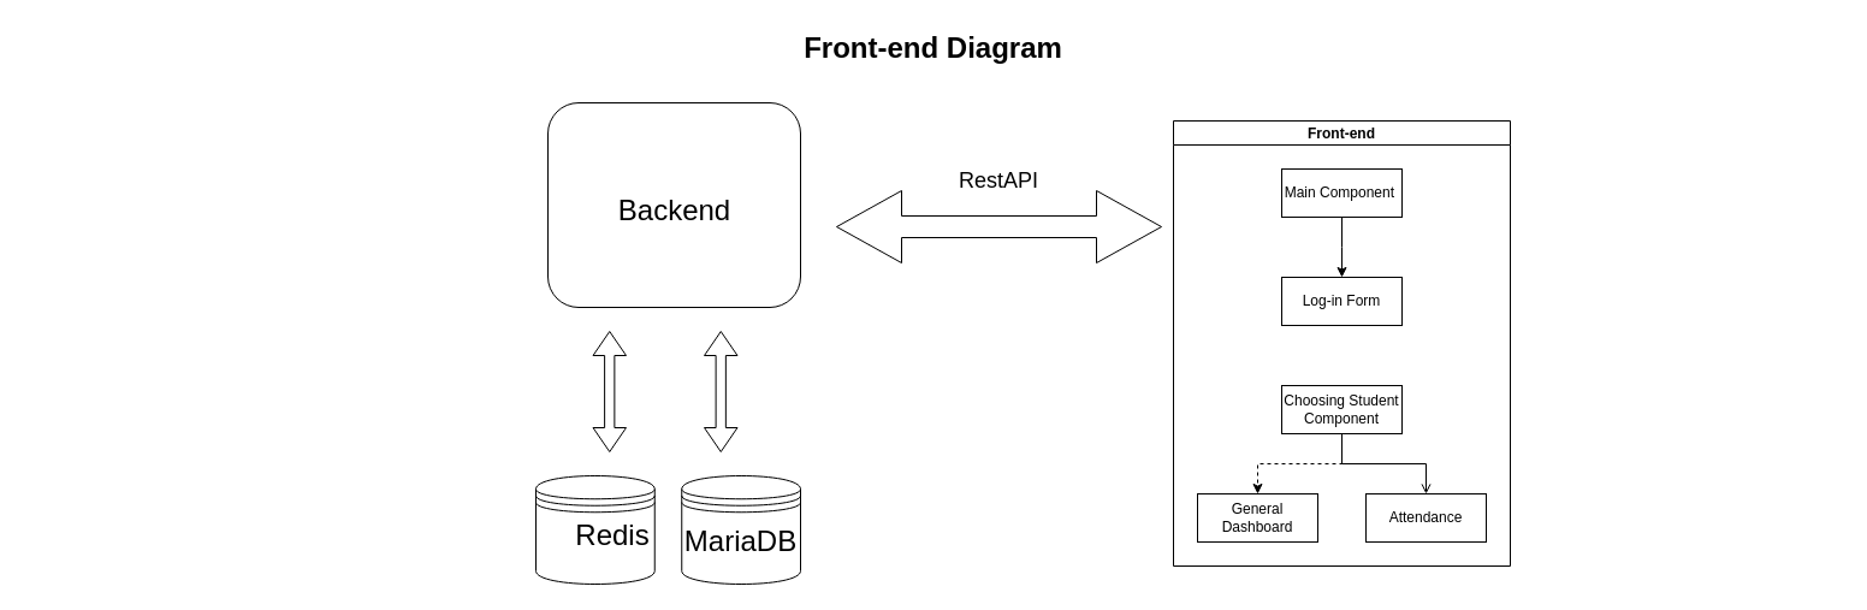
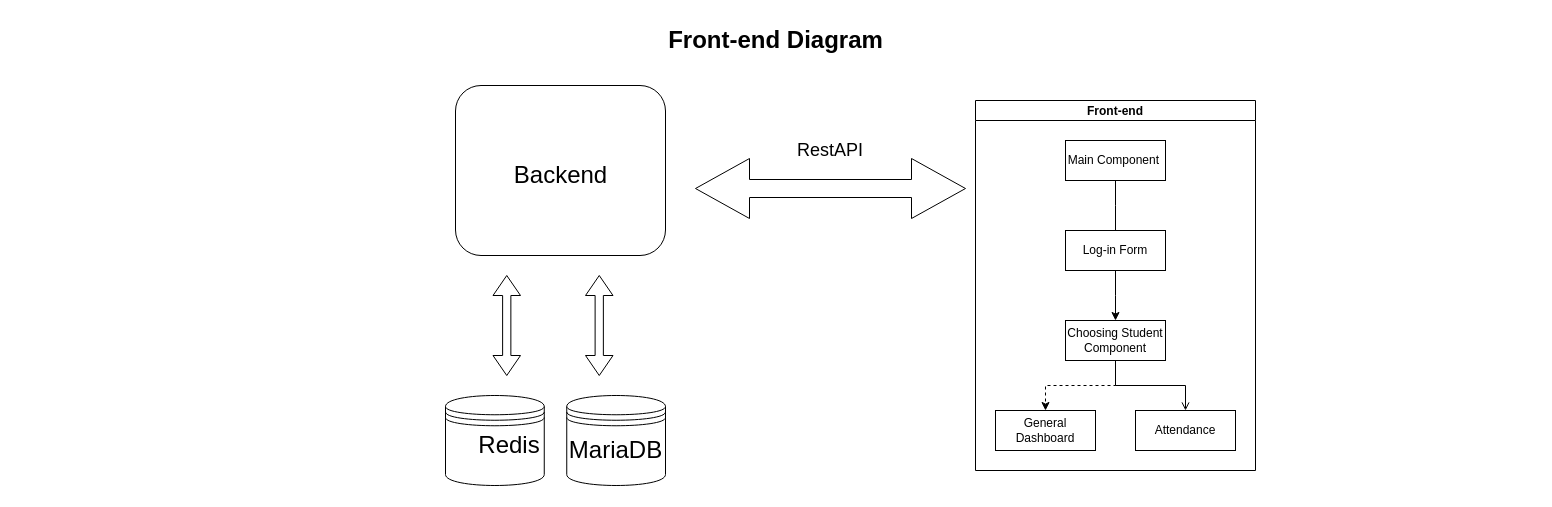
  <mxCell id="0" style=";html=1;" />
  <mxCell id="1" style=";html=1;" parent="0" />
  <mxCell id="2" value="Front-end Diagram" style="text;strokeColor=none;fillColor=none;html=1;fontSize=24;fontStyle=1;verticalAlign=middle;align=center;" parent="1" vertex="1"><mxGeometry x="20" y="20" width="1510" height="40" as="geometry" /></mxCell>
  <mxCell id="3" value="Front-end" style="swimlane;startSize=20;horizontal=1;childLayout=treeLayout;horizontalTree=0;resizable=0;containerType=tree;" parent="1" vertex="1"><mxGeometry x="975" y="100" width="280" height="370" as="geometry" /></mxCell>
  <mxCell id="4" value="Main Component&amp;nbsp;" style="whiteSpace=wrap;html=1;" parent="3" vertex="1"><mxGeometry x="90" y="40" width="100" height="40" as="geometry" /></mxCell>
- <mxCell id="5" value="" style="edgeStyle=elbowEdgeStyle;elbow=vertical;html=1;rounded=0;" parent="3" source="4" target="6" edge="1"><mxGeometry relative="1" as="geometry"><mxPoint x="150" y="250" as="sourcePoint" /></mxGeometry></mxCell>
+ <mxCell id="5" value="" style="edgeStyle=elbowEdgeStyle;elbow=vertical;html=1;rounded=0;endArrow=none;" parent="3" source="4" target="6" edge="1"><mxGeometry relative="1" as="geometry"><mxPoint x="150" y="250" as="sourcePoint" /></mxGeometry></mxCell>
  <mxCell id="6" value="Log-in Form" style="whiteSpace=wrap;html=1;" parent="3" vertex="1"><mxGeometry x="90" y="130" width="100" height="40" as="geometry" /></mxCell>
+ <mxCell id="7" value="" style="edgeStyle=elbowEdgeStyle;elbow=vertical;html=1;rounded=0;" parent="3" source="6" target="8" edge="1"><mxGeometry relative="1" as="geometry"><mxPoint x="720" y="220" as="sourcePoint" /></mxGeometry></mxCell>
  <mxCell id="8" value="Choosing Student&lt;br&gt;Component" style="whiteSpace=wrap;html=1;" parent="3" vertex="1"><mxGeometry x="90" y="220" width="100" height="40" as="geometry" /></mxCell>
  <mxCell id="9" value="" style="edgeStyle=elbowEdgeStyle;elbow=vertical;html=1;rounded=0;dashed=1;" parent="3" source="8" target="10" edge="1"><mxGeometry relative="1" as="geometry"><mxPoint x="720" y="310" as="sourcePoint" /></mxGeometry></mxCell>
  <mxCell id="10" value="General Dashboard" style="whiteSpace=wrap;html=1;" parent="3" vertex="1"><mxGeometry x="20" y="310" width="100" height="40" as="geometry" /></mxCell>
  <mxCell id="11" value="" style="edgeStyle=elbowEdgeStyle;elbow=vertical;html=1;rounded=0;endArrow=open;" parent="3" source="8" target="12" edge="1"><mxGeometry relative="1" as="geometry"><mxPoint x="720" y="400" as="sourcePoint" /></mxGeometry></mxCell>
  <mxCell id="12" value="Attendance" style="whiteSpace=wrap;html=1;" parent="3" vertex="1"><mxGeometry x="160" y="310" width="100" height="40" as="geometry" /></mxCell>
  <mxCell id="13" value="" style="shape=doubleArrow;whiteSpace=wrap;html=1;" parent="1" vertex="1"><mxGeometry x="695" y="158" width="270" height="60" as="geometry" /></mxCell>
  <mxCell id="14" value="&lt;font style=&quot;font-size: 18px&quot;&gt;RestAPI&lt;/font&gt;" style="text;html=1;strokeColor=none;fillColor=none;align=center;verticalAlign=middle;whiteSpace=wrap;rounded=0;" parent="1" vertex="1"><mxGeometry x="800" y="135" width="60" height="30" as="geometry" /></mxCell>
  <mxCell id="15" value="" style="rounded=1;whiteSpace=wrap;html=1;" parent="1" vertex="1"><mxGeometry x="455" y="85" width="210" height="170" as="geometry" /></mxCell>
  <mxCell id="16" value="&lt;font style=&quot;font-size: 24px&quot;&gt;Backend&lt;/font&gt;" style="text;html=1;strokeColor=none;fillColor=none;align=center;verticalAlign=middle;whiteSpace=wrap;rounded=0;" parent="1" vertex="1"><mxGeometry x="492.5" y="135" width="135" height="80" as="geometry" /></mxCell>
  <mxCell id="17" value="" style="shape=doubleArrow;whiteSpace=wrap;html=1;fontSize=24;direction=south;" parent="1" vertex="1"><mxGeometry x="585" y="275" width="27.5" height="100" as="geometry" /></mxCell>
  <mxCell id="18" value="" style="shape=doubleArrow;whiteSpace=wrap;html=1;fontSize=24;direction=south;" parent="1" vertex="1"><mxGeometry x="492.5" y="275" width="27.5" height="100" as="geometry" /></mxCell>
  <mxCell id="19" value="" style="shape=datastore;whiteSpace=wrap;html=1;fontSize=24;" parent="1" vertex="1"><mxGeometry x="445" y="395" width="98.75" height="90" as="geometry" /></mxCell>
  <mxCell id="20" value="" style="shape=datastore;whiteSpace=wrap;html=1;fontSize=24;" parent="1" vertex="1"><mxGeometry x="566.25" y="395" width="98.75" height="90" as="geometry" /></mxCell>
  <mxCell id="21" value="Redis" style="text;html=1;strokeColor=none;fillColor=none;align=center;verticalAlign=middle;whiteSpace=wrap;rounded=0;fontSize=24;" parent="1" vertex="1"><mxGeometry x="479.38" y="430" width="60" height="30" as="geometry" /></mxCell>
  <mxCell id="22" value="MariaDB" style="text;html=1;strokeColor=none;fillColor=none;align=center;verticalAlign=middle;whiteSpace=wrap;rounded=0;fontSize=24;" parent="1" vertex="1"><mxGeometry x="585.62" y="435" width="59.38" height="30" as="geometry" /></mxCell>
